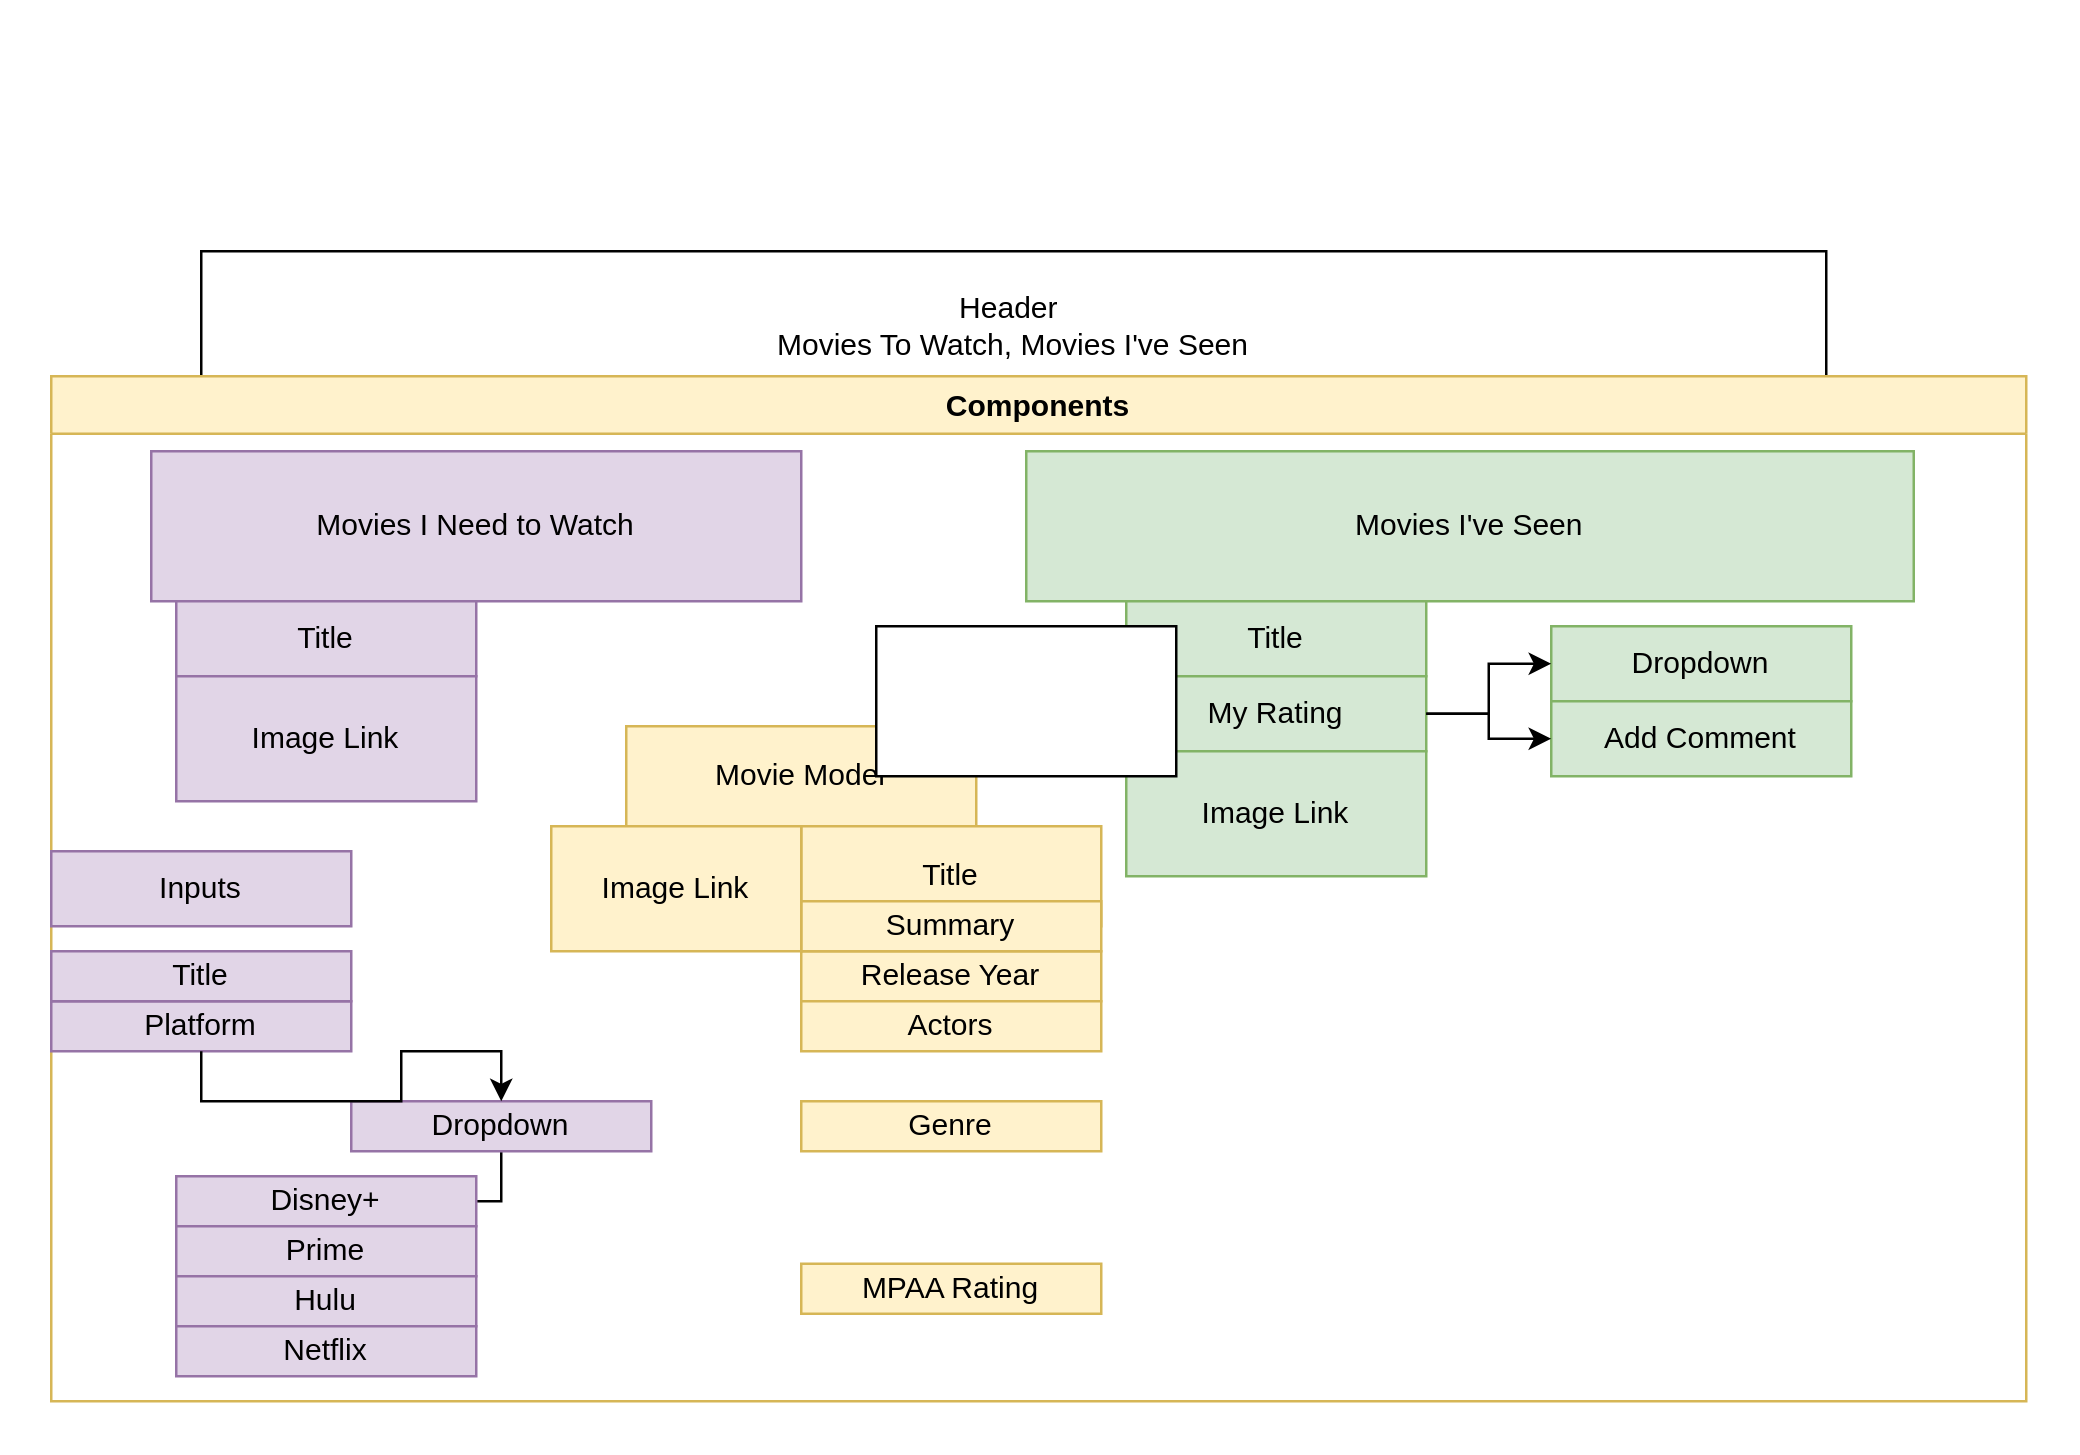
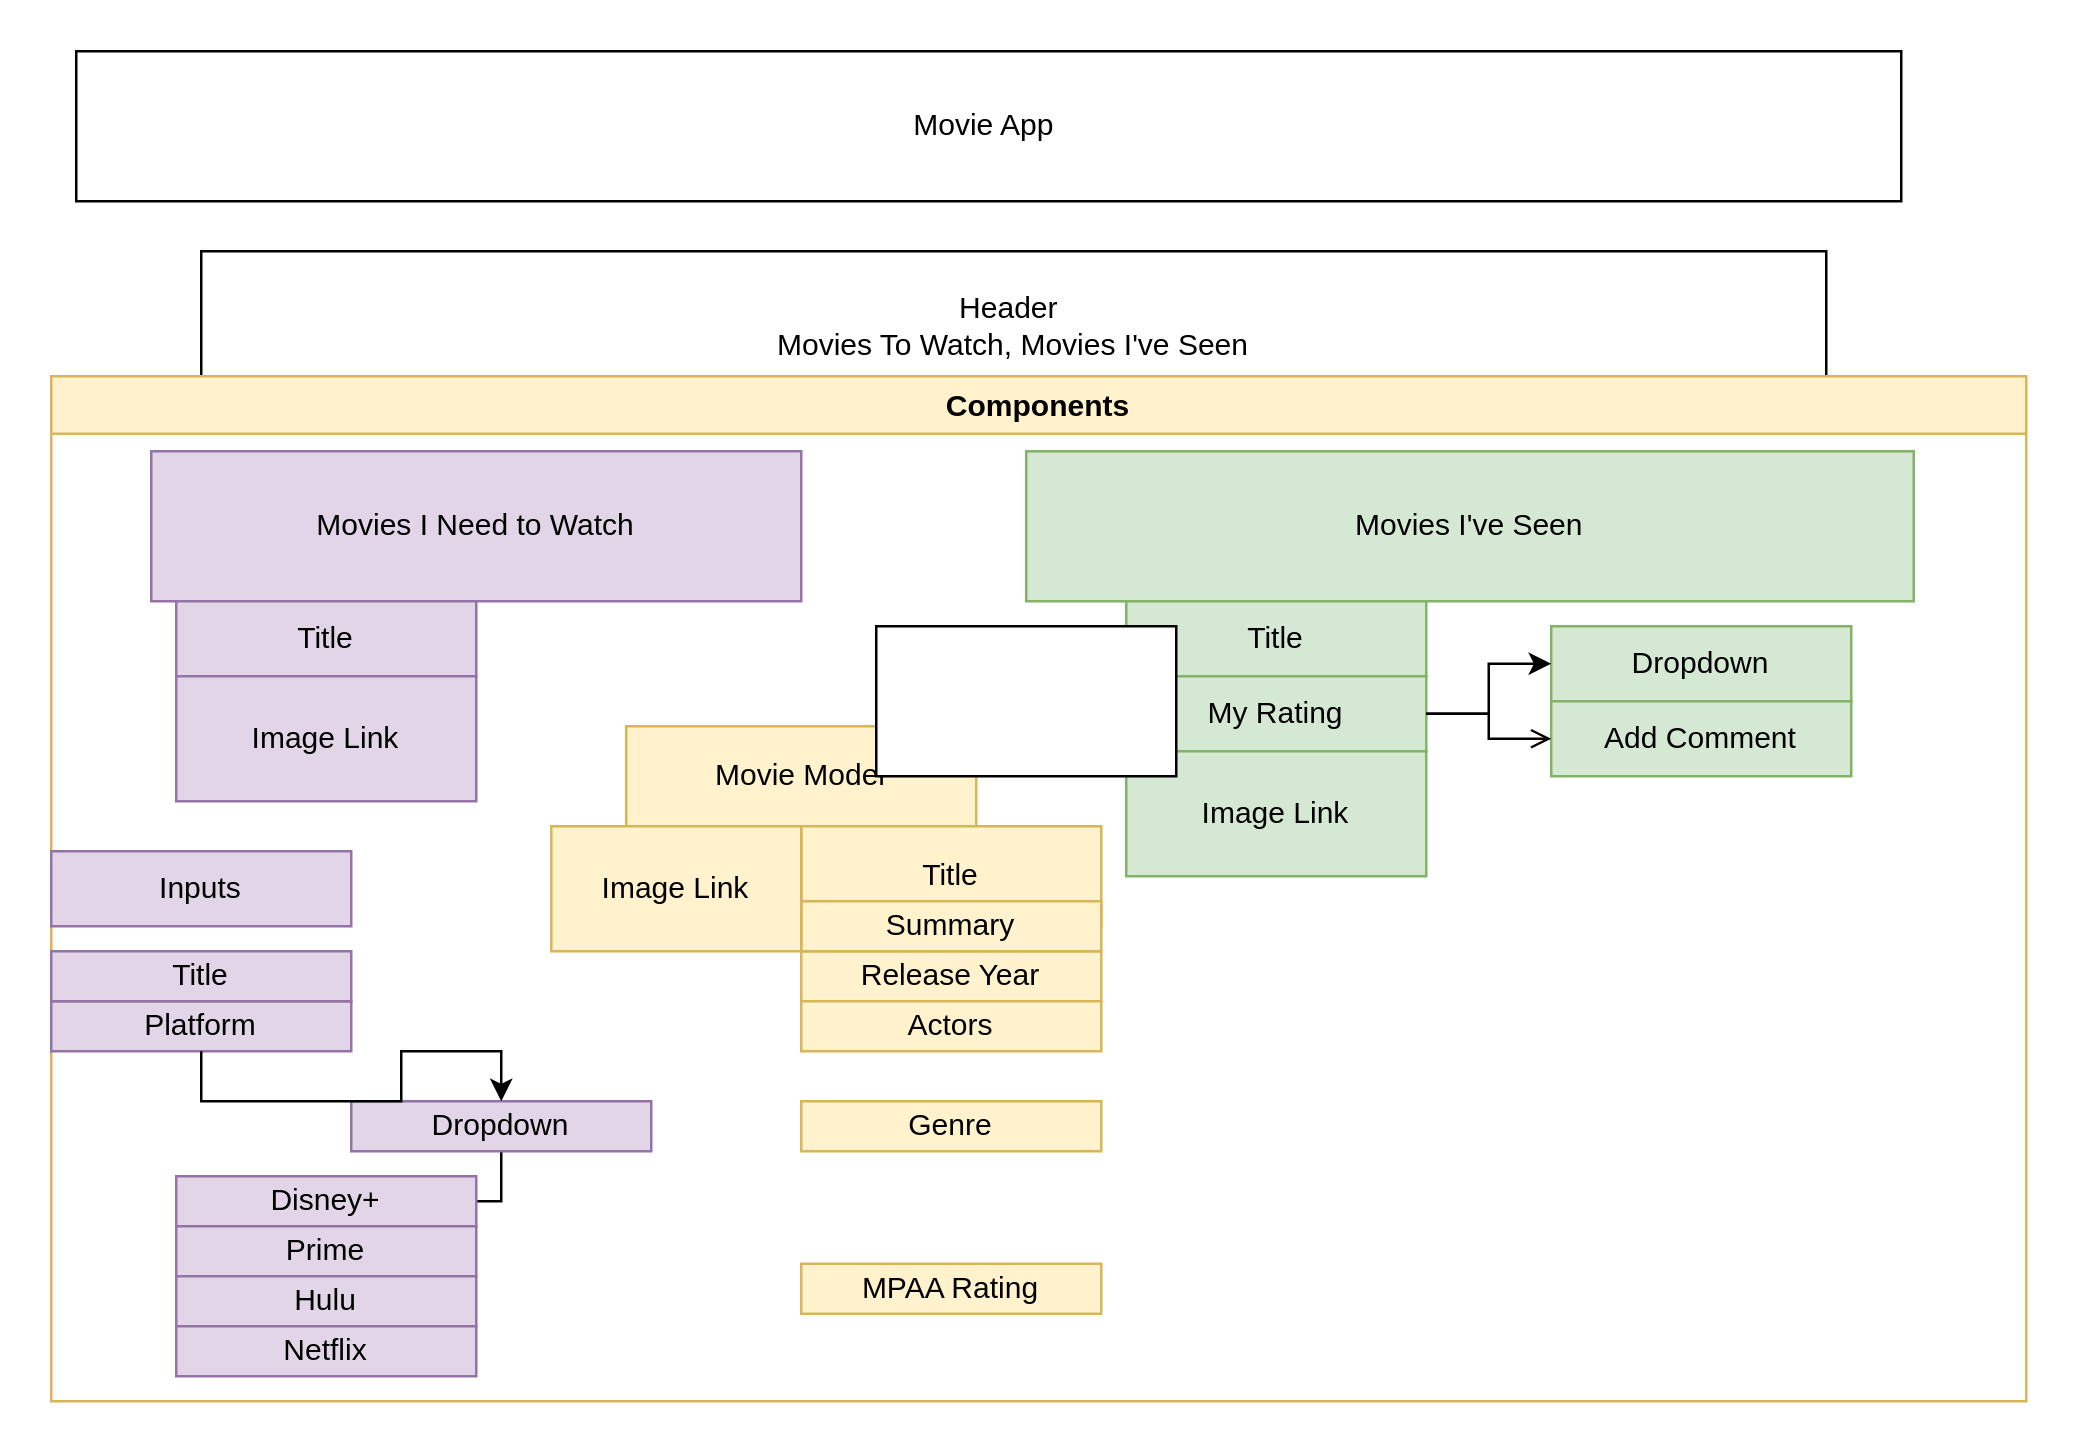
  <mxCell id="0" />
  <mxCell id="1" parent="0" />
+ <mxCell id="2" value="Movie App&amp;nbsp;" style="rounded=0;whiteSpace=wrap;html=1;" vertex="1" parent="1"><mxGeometry x="30" y="20" width="730" height="60" as="geometry" /></mxCell>
  <mxCell id="3" value="Header&amp;nbsp;&lt;br&gt;Movies To Watch, Movies I've Seen" style="rounded=0;whiteSpace=wrap;html=1;" vertex="1" parent="1"><mxGeometry x="80" y="100" width="650" height="60" as="geometry" /></mxCell>
  <mxCell id="4" value="Components" style="swimlane;fillColor=#fff2cc;strokeColor=#d6b656;" vertex="1" parent="1"><mxGeometry x="20" y="150" width="790" height="410" as="geometry" /></mxCell>
  <mxCell id="5" value="Movies I Need to Watch" style="rounded=0;whiteSpace=wrap;html=1;fillColor=#e1d5e7;strokeColor=#9673a6;" vertex="1" parent="4"><mxGeometry x="40" y="30" width="260" height="60" as="geometry" /></mxCell>
  <mxCell id="6" value="Title" style="rounded=0;whiteSpace=wrap;html=1;fillColor=#e1d5e7;strokeColor=#9673a6;" vertex="1" parent="4"><mxGeometry x="50" y="90" width="120" height="30" as="geometry" /></mxCell>
  <mxCell id="7" value="Movies I've Seen" style="rounded=0;whiteSpace=wrap;html=1;fillColor=#d5e8d4;strokeColor=#82b366;" vertex="1" parent="4"><mxGeometry x="390" y="30" width="355" height="60" as="geometry" /></mxCell>
  <mxCell id="8" value="Title" style="rounded=0;whiteSpace=wrap;html=1;fillColor=#d5e8d4;strokeColor=#82b366;" vertex="1" parent="4"><mxGeometry x="430" y="90" width="120" height="30" as="geometry" /></mxCell>
  <mxCell id="9" value="My Rating" style="rounded=0;whiteSpace=wrap;html=1;fillColor=#d5e8d4;strokeColor=#82b366;" vertex="1" parent="4"><mxGeometry x="430" y="120" width="120" height="30" as="geometry" /></mxCell>
  <mxCell id="10" value="Movie Model" style="rounded=0;whiteSpace=wrap;html=1;fillColor=#fff2cc;strokeColor=#d6b656;" vertex="1" parent="4"><mxGeometry x="230" y="140" width="140" height="40" as="geometry" /></mxCell>
  <mxCell id="11" value="Title" style="rounded=0;whiteSpace=wrap;html=1;fillColor=#fff2cc;strokeColor=#d6b656;" vertex="1" parent="4"><mxGeometry x="300" y="180" width="120" height="40" as="geometry" /></mxCell>
  <mxCell id="12" value="Release Year" style="rounded=0;whiteSpace=wrap;html=1;fillColor=#fff2cc;strokeColor=#d6b656;" vertex="1" parent="4"><mxGeometry x="300" y="230" width="120" height="20" as="geometry" /></mxCell>
  <mxCell id="13" value="Actors" style="rounded=0;whiteSpace=wrap;html=1;fillColor=#fff2cc;strokeColor=#d6b656;" vertex="1" parent="4"><mxGeometry x="300" y="250" width="120" height="20" as="geometry" /></mxCell>
  <mxCell id="14" value="Summary" style="rounded=0;whiteSpace=wrap;html=1;fillColor=#fff2cc;strokeColor=#d6b656;" vertex="1" parent="4"><mxGeometry x="300" y="210" width="120" height="20" as="geometry" /></mxCell>
  <mxCell id="15" value="MPAA Rating" style="rounded=0;whiteSpace=wrap;html=1;fillColor=#fff2cc;strokeColor=#d6b656;" vertex="1" parent="4"><mxGeometry x="300" y="355" width="120" height="20" as="geometry" /></mxCell>
  <mxCell id="16" value="Genre" style="rounded=0;whiteSpace=wrap;html=1;fillColor=#fff2cc;strokeColor=#d6b656;" vertex="1" parent="4"><mxGeometry x="300" y="290" width="120" height="20" as="geometry" /></mxCell>
  <mxCell id="17" value="Image Link" style="rounded=0;whiteSpace=wrap;html=1;fillColor=#fff2cc;strokeColor=#d6b656;" vertex="1" parent="4"><mxGeometry x="200" y="180" width="100" height="50" as="geometry" /></mxCell>
  <mxCell id="18" value="Image Link" style="rounded=0;whiteSpace=wrap;html=1;fillColor=#e1d5e7;strokeColor=#9673a6;" vertex="1" parent="4"><mxGeometry x="50" y="120" width="120" height="50" as="geometry" /></mxCell>
  <mxCell id="19" value="Image Link" style="rounded=0;whiteSpace=wrap;html=1;fillColor=#d5e8d4;strokeColor=#82b366;" vertex="1" parent="4"><mxGeometry x="430" y="150" width="120" height="50" as="geometry" /></mxCell>
  <mxCell id="20" value="Inputs" style="rounded=0;whiteSpace=wrap;html=1;fillColor=#e1d5e7;strokeColor=#9673a6;" vertex="1" parent="4"><mxGeometry y="190" width="120" height="30" as="geometry" /></mxCell>
  <mxCell id="21" value="Platform" style="shape=step;perimeter=stepPerimeter;whiteSpace=wrap;html=1;fixedSize=1;size=-20;fillColor=#e1d5e7;strokeColor=#9673a6;" vertex="1" parent="4"><mxGeometry y="250" width="120" height="20" as="geometry" /></mxCell>
  <mxCell id="22" value="Title" style="shape=step;perimeter=stepPerimeter;whiteSpace=wrap;html=1;fixedSize=1;size=-20;fillColor=#e1d5e7;strokeColor=#9673a6;" vertex="1" parent="4"><mxGeometry y="230" width="120" height="20" as="geometry" /></mxCell>
  <mxCell id="23" value="Dropdown" style="rounded=0;whiteSpace=wrap;html=1;fillColor=#d5e8d4;strokeColor=#82b366;" vertex="1" parent="4"><mxGeometry x="600" y="100" width="120" height="30" as="geometry" /></mxCell>
  <mxCell id="24" value="" style="edgeStyle=orthogonalEdgeStyle;rounded=0;orthogonalLoop=1;jettySize=auto;html=1;" edge="1" parent="4" source="9" target="23"><mxGeometry relative="1" as="geometry" /></mxCell>
  <mxCell id="25" value="Add Comment" style="rounded=0;whiteSpace=wrap;html=1;fillColor=#d5e8d4;strokeColor=#82b366;" vertex="1" parent="4"><mxGeometry x="600" y="130" width="120" height="30" as="geometry" /></mxCell>
- <mxCell id="26" value="" style="edgeStyle=orthogonalEdgeStyle;rounded=0;orthogonalLoop=1;jettySize=auto;html=1;" edge="1" parent="4" source="9" target="25"><mxGeometry relative="1" as="geometry" /></mxCell>
+ <mxCell id="26" value="" style="edgeStyle=orthogonalEdgeStyle;rounded=0;orthogonalLoop=1;jettySize=auto;html=1;endArrow=open;" edge="1" parent="4" source="9" target="25"><mxGeometry relative="1" as="geometry" /></mxCell>
  <mxCell id="27" value="" style="edgeStyle=orthogonalEdgeStyle;rounded=0;orthogonalLoop=1;jettySize=auto;html=1;" edge="1" parent="4" source="28" target="30"><mxGeometry relative="1" as="geometry" /></mxCell>
  <mxCell id="28" value="Dropdown" style="shape=step;perimeter=stepPerimeter;whiteSpace=wrap;html=1;fixedSize=1;size=-20;fillColor=#e1d5e7;strokeColor=#9673a6;" vertex="1" parent="4"><mxGeometry x="120" y="290" width="120" height="20" as="geometry" /></mxCell>
  <mxCell id="29" value="" style="edgeStyle=orthogonalEdgeStyle;rounded=0;orthogonalLoop=1;jettySize=auto;html=1;" edge="1" parent="4" source="21" target="28"><mxGeometry relative="1" as="geometry" /></mxCell>
  <mxCell id="30" value="Disney+" style="shape=step;perimeter=stepPerimeter;whiteSpace=wrap;html=1;fixedSize=1;size=-20;fillColor=#e1d5e7;strokeColor=#9673a6;" vertex="1" parent="4"><mxGeometry x="50" y="320" width="120" height="20" as="geometry" /></mxCell>
  <mxCell id="31" value="Prime" style="shape=step;perimeter=stepPerimeter;whiteSpace=wrap;html=1;fixedSize=1;size=-20;fillColor=#e1d5e7;strokeColor=#9673a6;" vertex="1" parent="4"><mxGeometry x="50" y="340" width="120" height="20" as="geometry" /></mxCell>
  <mxCell id="32" value="Hulu" style="shape=step;perimeter=stepPerimeter;whiteSpace=wrap;html=1;fixedSize=1;size=-20;fillColor=#e1d5e7;strokeColor=#9673a6;" vertex="1" parent="4"><mxGeometry x="50" y="360" width="120" height="20" as="geometry" /></mxCell>
  <mxCell id="33" value="Netflix" style="shape=step;perimeter=stepPerimeter;whiteSpace=wrap;html=1;fixedSize=1;size=-20;fillColor=#e1d5e7;strokeColor=#9673a6;" vertex="1" parent="4"><mxGeometry x="50" y="380" width="120" height="20" as="geometry" /></mxCell>
  <mxCell id="34" value="" style="rounded=0;whiteSpace=wrap;html=1;" vertex="1" parent="1"><mxGeometry x="350" y="250" width="120" height="60" as="geometry" /></mxCell>
